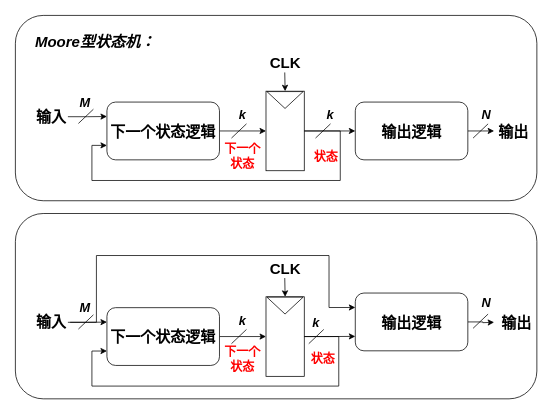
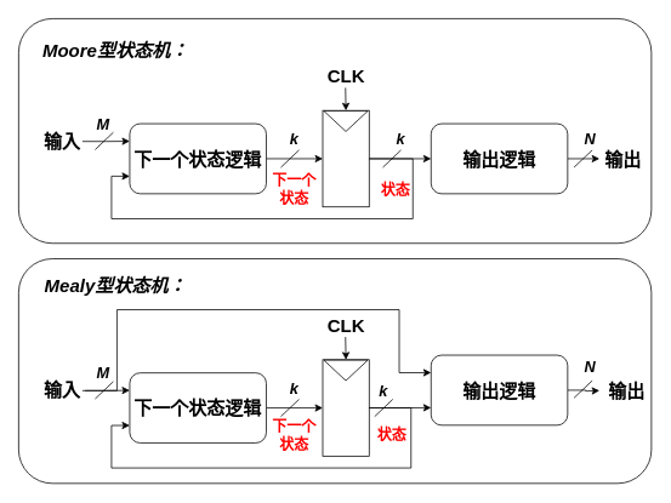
  <mxCell id="0" />
  <mxCell id="1" parent="0" />
  <mxCell id="2" value="" style="rounded=1;whiteSpace=wrap;html=1;" vertex="1" parent="1"><mxGeometry x="20" y="284" width="695" height="247" as="geometry" /></mxCell>
  <mxCell id="3" value="" style="rounded=1;whiteSpace=wrap;html=1;" vertex="1" parent="1"><mxGeometry x="20" y="20" width="695" height="247" as="geometry" /></mxCell>
  <mxCell id="4" style="edgeStyle=orthogonalEdgeStyle;rounded=0;orthogonalLoop=1;jettySize=auto;html=1;" edge="1" parent="1" source="5" target="7"><mxGeometry relative="1" as="geometry" /></mxCell>
  <mxCell id="5" value="&lt;font style=&quot;font-size: 20px&quot;&gt;&lt;b&gt;下一个状态逻辑&lt;/b&gt;&lt;/font&gt;" style="rounded=1;whiteSpace=wrap;html=1;" vertex="1" parent="1"><mxGeometry x="142" y="135.5" width="150" height="77" as="geometry" /></mxCell>
  <mxCell id="6" value="" style="group" vertex="1" connectable="0" parent="1"><mxGeometry x="354" y="121" width="51" height="106" as="geometry" /></mxCell>
  <mxCell id="7" value="" style="rounded=0;whiteSpace=wrap;html=1;" vertex="1" parent="6"><mxGeometry width="51" height="106" as="geometry" /></mxCell>
  <mxCell id="8" style="edgeStyle=orthogonalEdgeStyle;rounded=0;orthogonalLoop=1;jettySize=auto;html=1;entryX=0.5;entryY=0;entryDx=0;entryDy=0;" edge="1" parent="6" target="7"><mxGeometry relative="1" as="geometry"><mxPoint x="25" y="-25" as="sourcePoint" /></mxGeometry></mxCell>
  <mxCell id="9" value="" style="triangle;whiteSpace=wrap;html=1;rotation=90;" vertex="1" parent="6"><mxGeometry x="14.12" y="-12.37" width="22.5" height="48.25" as="geometry" /></mxCell>
  <mxCell id="10" style="edgeStyle=orthogonalEdgeStyle;rounded=0;orthogonalLoop=1;jettySize=auto;html=1;" edge="1" parent="1" source="11"><mxGeometry relative="1" as="geometry"><mxPoint x="658" y="174" as="targetPoint" /></mxGeometry></mxCell>
  <mxCell id="11" value="&lt;font style=&quot;font-size: 20px&quot;&gt;&lt;b&gt;输出逻辑&lt;/b&gt;&lt;/font&gt;" style="rounded=1;whiteSpace=wrap;html=1;" vertex="1" parent="1"><mxGeometry x="473" y="135.5" width="150" height="77" as="geometry" /></mxCell>
  <mxCell id="12" style="edgeStyle=orthogonalEdgeStyle;rounded=0;orthogonalLoop=1;jettySize=auto;html=1;entryX=0;entryY=0.5;entryDx=0;entryDy=0;" edge="1" parent="1" source="7" target="11"><mxGeometry relative="1" as="geometry" /></mxCell>
  <mxCell id="13" style="edgeStyle=orthogonalEdgeStyle;rounded=0;orthogonalLoop=1;jettySize=auto;html=1;entryX=0;entryY=0.75;entryDx=0;entryDy=0;exitX=1;exitY=0.5;exitDx=0;exitDy=0;" edge="1" parent="1" source="7" target="5"><mxGeometry relative="1" as="geometry"><Array as="points"><mxPoint x="453" y="174" /><mxPoint x="453" y="240" /><mxPoint x="122" y="240" /><mxPoint x="122" y="193" /></Array></mxGeometry></mxCell>
  <mxCell id="14" style="edgeStyle=orthogonalEdgeStyle;rounded=0;orthogonalLoop=1;jettySize=auto;html=1;entryX=0;entryY=0.25;entryDx=0;entryDy=0;" edge="1" parent="1" target="5"><mxGeometry relative="1" as="geometry"><mxPoint x="90" y="155" as="sourcePoint" /><Array as="points"><mxPoint x="116" y="155" /><mxPoint x="116" y="155" /></Array></mxGeometry></mxCell>
  <mxCell id="15" value="&lt;span style=&quot;font-size: 20px&quot;&gt;&lt;b&gt;输入&lt;/b&gt;&lt;/span&gt;" style="text;html=1;strokeColor=none;fillColor=none;align=center;verticalAlign=middle;whiteSpace=wrap;rounded=0;" vertex="1" parent="1"><mxGeometry x="43" y="144" width="50" height="20" as="geometry" /></mxCell>
  <mxCell id="16" value="&lt;span style=&quot;font-size: 20px&quot;&gt;&lt;b&gt;输出&lt;/b&gt;&lt;/span&gt;" style="text;html=1;strokeColor=none;fillColor=none;align=center;verticalAlign=middle;whiteSpace=wrap;rounded=0;" vertex="1" parent="1"><mxGeometry x="659" y="164" width="50" height="20" as="geometry" /></mxCell>
  <mxCell id="17" value="&lt;span style=&quot;font-size: 20px&quot;&gt;&lt;b&gt;CLK&lt;/b&gt;&lt;/span&gt;" style="text;html=1;strokeColor=none;fillColor=none;align=center;verticalAlign=middle;whiteSpace=wrap;rounded=0;" vertex="1" parent="1"><mxGeometry x="355" y="73" width="50" height="20" as="geometry" /></mxCell>
  <mxCell id="18" value="" style="endArrow=none;html=1;" edge="1" parent="1"><mxGeometry width="50" height="50" relative="1" as="geometry"><mxPoint x="308" y="183.5" as="sourcePoint" /><mxPoint x="328" y="164.5" as="targetPoint" /></mxGeometry></mxCell>
  <mxCell id="19" value="" style="endArrow=none;html=1;" edge="1" parent="1"><mxGeometry width="50" height="50" relative="1" as="geometry"><mxPoint x="420" y="183.5" as="sourcePoint" /><mxPoint x="440" y="164.5" as="targetPoint" /></mxGeometry></mxCell>
  <mxCell id="20" value="" style="endArrow=none;html=1;" edge="1" parent="1"><mxGeometry width="50" height="50" relative="1" as="geometry"><mxPoint x="104" y="164" as="sourcePoint" /><mxPoint x="124" y="145" as="targetPoint" /></mxGeometry></mxCell>
  <mxCell id="21" value="" style="endArrow=none;html=1;" edge="1" parent="1"><mxGeometry width="50" height="50" relative="1" as="geometry"><mxPoint x="630" y="183.5" as="sourcePoint" /><mxPoint x="650" y="164.5" as="targetPoint" /></mxGeometry></mxCell>
  <mxCell id="22" value="&lt;b&gt;&lt;i&gt;&lt;font style=&quot;font-size: 17px&quot;&gt;M&lt;/font&gt;&lt;/i&gt;&lt;/b&gt;" style="text;html=1;strokeColor=none;fillColor=none;align=center;verticalAlign=middle;whiteSpace=wrap;rounded=0;" vertex="1" parent="1"><mxGeometry x="88" y="127" width="50" height="20" as="geometry" /></mxCell>
  <mxCell id="23" value="&lt;span style=&quot;font-size: 17px&quot;&gt;&lt;b&gt;&lt;i&gt;k&lt;/i&gt;&lt;/b&gt;&lt;/span&gt;" style="text;html=1;strokeColor=none;fillColor=none;align=center;verticalAlign=middle;whiteSpace=wrap;rounded=0;" vertex="1" parent="1"><mxGeometry x="298" y="144" width="50" height="20" as="geometry" /></mxCell>
  <mxCell id="24" value="&lt;span style=&quot;font-size: 17px&quot;&gt;&lt;b&gt;&lt;i&gt;k&lt;/i&gt;&lt;/b&gt;&lt;/span&gt;" style="text;html=1;strokeColor=none;fillColor=none;align=center;verticalAlign=middle;whiteSpace=wrap;rounded=0;" vertex="1" parent="1"><mxGeometry x="415" y="144" width="50" height="20" as="geometry" /></mxCell>
  <mxCell id="25" value="&lt;span style=&quot;font-size: 17px&quot;&gt;&lt;b&gt;&lt;i&gt;N&lt;/i&gt;&lt;/b&gt;&lt;/span&gt;" style="text;html=1;strokeColor=none;fillColor=none;align=center;verticalAlign=middle;whiteSpace=wrap;rounded=0;" vertex="1" parent="1"><mxGeometry x="623" y="144" width="50" height="20" as="geometry" /></mxCell>
  <mxCell id="26" style="edgeStyle=orthogonalEdgeStyle;rounded=0;orthogonalLoop=1;jettySize=auto;html=1;" edge="1" source="27" target="29" parent="1"><mxGeometry relative="1" as="geometry" /></mxCell>
  <mxCell id="27" value="&lt;font style=&quot;font-size: 20px&quot;&gt;&lt;b&gt;下一个状态逻辑&lt;/b&gt;&lt;/font&gt;" style="rounded=1;whiteSpace=wrap;html=1;" vertex="1" parent="1"><mxGeometry x="142" y="409.5" width="150" height="77" as="geometry" /></mxCell>
  <mxCell id="28" value="" style="group" vertex="1" connectable="0" parent="1"><mxGeometry x="354" y="395" width="51" height="106" as="geometry" /></mxCell>
  <mxCell id="29" value="" style="rounded=0;whiteSpace=wrap;html=1;" vertex="1" parent="28"><mxGeometry width="51" height="106" as="geometry" /></mxCell>
  <mxCell id="30" style="edgeStyle=orthogonalEdgeStyle;rounded=0;orthogonalLoop=1;jettySize=auto;html=1;entryX=0.5;entryY=0;entryDx=0;entryDy=0;" edge="1" parent="28" target="29"><mxGeometry relative="1" as="geometry"><mxPoint x="25" y="-25" as="sourcePoint" /></mxGeometry></mxCell>
  <mxCell id="31" value="" style="triangle;whiteSpace=wrap;html=1;rotation=90;" vertex="1" parent="28"><mxGeometry x="14.12" y="-12.37" width="22.5" height="48.25" as="geometry" /></mxCell>
  <mxCell id="32" style="edgeStyle=orthogonalEdgeStyle;rounded=0;orthogonalLoop=1;jettySize=auto;html=1;" edge="1" source="33" parent="1"><mxGeometry relative="1" as="geometry"><mxPoint x="658" y="429" as="targetPoint" /></mxGeometry></mxCell>
  <mxCell id="33" value="&lt;font style=&quot;font-size: 20px&quot;&gt;&lt;b&gt;输出逻辑&lt;/b&gt;&lt;/font&gt;" style="rounded=1;whiteSpace=wrap;html=1;" vertex="1" parent="1"><mxGeometry x="473" y="390" width="150" height="77" as="geometry" /></mxCell>
  <mxCell id="34" style="edgeStyle=orthogonalEdgeStyle;rounded=0;orthogonalLoop=1;jettySize=auto;html=1;entryX=0;entryY=0.75;entryDx=0;entryDy=0;" edge="1" source="29" target="33" parent="1"><mxGeometry relative="1" as="geometry" /></mxCell>
  <mxCell id="35" style="edgeStyle=orthogonalEdgeStyle;rounded=0;orthogonalLoop=1;jettySize=auto;html=1;entryX=0;entryY=0.75;entryDx=0;entryDy=0;exitX=1;exitY=0.5;exitDx=0;exitDy=0;" edge="1" source="29" target="27" parent="1"><mxGeometry relative="1" as="geometry"><Array as="points"><mxPoint x="451" y="448" /><mxPoint x="451" y="514" /><mxPoint x="122" y="514" /><mxPoint x="122" y="467" /></Array></mxGeometry></mxCell>
  <mxCell id="36" style="edgeStyle=orthogonalEdgeStyle;rounded=0;orthogonalLoop=1;jettySize=auto;html=1;entryX=0;entryY=0.25;entryDx=0;entryDy=0;" edge="1" target="27" parent="1"><mxGeometry relative="1" as="geometry"><mxPoint x="90" y="429" as="sourcePoint" /><Array as="points"><mxPoint x="116" y="429" /><mxPoint x="116" y="429" /></Array></mxGeometry></mxCell>
  <mxCell id="37" value="" style="edgeStyle=orthogonalEdgeStyle;rounded=0;orthogonalLoop=1;jettySize=auto;html=1;entryX=0;entryY=0.25;entryDx=0;entryDy=0;" edge="1" parent="1" target="33"><mxGeometry relative="1" as="geometry"><mxPoint x="93" y="429" as="sourcePoint" /><Array as="points"><mxPoint x="128" y="429" /><mxPoint x="128" y="340" /><mxPoint x="438" y="340" /><mxPoint x="438" y="409" /><mxPoint x="473" y="409" /></Array></mxGeometry></mxCell>
  <mxCell id="38" value="&lt;span style=&quot;font-size: 20px&quot;&gt;&lt;b&gt;输入&lt;/b&gt;&lt;/span&gt;" style="text;html=1;strokeColor=none;fillColor=none;align=center;verticalAlign=middle;whiteSpace=wrap;rounded=0;" vertex="1" parent="1"><mxGeometry x="43" y="418" width="50" height="20" as="geometry" /></mxCell>
  <mxCell id="39" value="&lt;span style=&quot;font-size: 20px&quot;&gt;&lt;b&gt;输出&lt;/b&gt;&lt;/span&gt;" style="text;html=1;strokeColor=none;fillColor=none;align=center;verticalAlign=middle;whiteSpace=wrap;rounded=0;" vertex="1" parent="1"><mxGeometry x="663" y="418.5" width="50" height="20" as="geometry" /></mxCell>
  <mxCell id="40" value="&lt;span style=&quot;font-size: 20px&quot;&gt;&lt;b&gt;CLK&lt;/b&gt;&lt;/span&gt;" style="text;html=1;strokeColor=none;fillColor=none;align=center;verticalAlign=middle;whiteSpace=wrap;rounded=0;" vertex="1" parent="1"><mxGeometry x="355" y="347" width="50" height="20" as="geometry" /></mxCell>
  <mxCell id="41" value="" style="endArrow=none;html=1;" edge="1" parent="1"><mxGeometry width="50" height="50" relative="1" as="geometry"><mxPoint x="308" y="457.5" as="sourcePoint" /><mxPoint x="328" y="438.5" as="targetPoint" /></mxGeometry></mxCell>
  <mxCell id="42" value="" style="endArrow=none;html=1;" edge="1" parent="1"><mxGeometry width="50" height="50" relative="1" as="geometry"><mxPoint x="411" y="457.5" as="sourcePoint" /><mxPoint x="431" y="438.5" as="targetPoint" /></mxGeometry></mxCell>
  <mxCell id="43" value="" style="endArrow=none;html=1;" edge="1" parent="1"><mxGeometry width="50" height="50" relative="1" as="geometry"><mxPoint x="104" y="438" as="sourcePoint" /><mxPoint x="124" y="419" as="targetPoint" /></mxGeometry></mxCell>
  <mxCell id="44" value="" style="endArrow=none;html=1;" edge="1" parent="1"><mxGeometry width="50" height="50" relative="1" as="geometry"><mxPoint x="630" y="437" as="sourcePoint" /><mxPoint x="650" y="418" as="targetPoint" /></mxGeometry></mxCell>
  <mxCell id="45" value="&lt;b&gt;&lt;i&gt;&lt;font style=&quot;font-size: 17px&quot;&gt;M&lt;/font&gt;&lt;/i&gt;&lt;/b&gt;" style="text;html=1;strokeColor=none;fillColor=none;align=center;verticalAlign=middle;whiteSpace=wrap;rounded=0;" vertex="1" parent="1"><mxGeometry x="88" y="401" width="50" height="20" as="geometry" /></mxCell>
  <mxCell id="46" value="&lt;span style=&quot;font-size: 17px&quot;&gt;&lt;b&gt;&lt;i&gt;k&lt;/i&gt;&lt;/b&gt;&lt;/span&gt;" style="text;html=1;strokeColor=none;fillColor=none;align=center;verticalAlign=middle;whiteSpace=wrap;rounded=0;" vertex="1" parent="1"><mxGeometry x="298" y="418" width="50" height="20" as="geometry" /></mxCell>
  <mxCell id="47" value="&lt;span style=&quot;font-size: 17px&quot;&gt;&lt;b&gt;&lt;i&gt;k&lt;/i&gt;&lt;/b&gt;&lt;/span&gt;" style="text;html=1;strokeColor=none;fillColor=none;align=center;verticalAlign=middle;whiteSpace=wrap;rounded=0;" vertex="1" parent="1"><mxGeometry x="396" y="421" width="50" height="20" as="geometry" /></mxCell>
  <mxCell id="48" value="&lt;span style=&quot;font-size: 17px&quot;&gt;&lt;b&gt;&lt;i&gt;N&lt;/i&gt;&lt;/b&gt;&lt;/span&gt;" style="text;html=1;strokeColor=none;fillColor=none;align=center;verticalAlign=middle;whiteSpace=wrap;rounded=0;" vertex="1" parent="1"><mxGeometry x="623" y="394" width="50" height="20" as="geometry" /></mxCell>
  <mxCell id="49" value="&lt;span style=&quot;font-size: 20px&quot;&gt;&lt;b&gt;&lt;i&gt;Moore型状态机：&lt;/i&gt;&lt;/b&gt;&lt;/span&gt;" style="text;html=1;strokeColor=none;fillColor=none;align=center;verticalAlign=middle;whiteSpace=wrap;rounded=0;" vertex="1" parent="1"><mxGeometry x="43" y="45" width="167" height="20" as="geometry" /></mxCell>
+ <mxCell id="50" value="&lt;span style=&quot;font-size: 20px&quot;&gt;&lt;b&gt;&lt;i&gt;Mealy型状态机：&lt;/i&gt;&lt;/b&gt;&lt;/span&gt;" style="text;html=1;strokeColor=none;fillColor=none;align=center;verticalAlign=middle;whiteSpace=wrap;rounded=0;" vertex="1" parent="1"><mxGeometry x="43" y="303" width="167" height="20" as="geometry" /></mxCell>
  <mxCell id="51" value="&lt;b&gt;&lt;font style=&quot;font-size: 16px&quot; color=&quot;#ff0000&quot;&gt;下一个状态&lt;/font&gt;&lt;/b&gt;" style="text;html=1;strokeColor=none;fillColor=none;align=center;verticalAlign=middle;whiteSpace=wrap;rounded=0;" vertex="1" parent="1"><mxGeometry x="294" y="198" width="58" height="20" as="geometry" /></mxCell>
  <mxCell id="52" value="&lt;b&gt;&lt;font style=&quot;font-size: 16px&quot; color=&quot;#ff0000&quot;&gt;状态&lt;/font&gt;&lt;/b&gt;" style="text;html=1;strokeColor=none;fillColor=none;align=center;verticalAlign=middle;whiteSpace=wrap;rounded=0;" vertex="1" parent="1"><mxGeometry x="405" y="198" width="58" height="20" as="geometry" /></mxCell>
  <mxCell id="53" value="&lt;b&gt;&lt;font style=&quot;font-size: 16px&quot; color=&quot;#ff0000&quot;&gt;状态&lt;/font&gt;&lt;/b&gt;" style="text;html=1;strokeColor=none;fillColor=none;align=center;verticalAlign=middle;whiteSpace=wrap;rounded=0;" vertex="1" parent="1"><mxGeometry x="401" y="468" width="58" height="20" as="geometry" /></mxCell>
  <mxCell id="54" value="&lt;b&gt;&lt;font style=&quot;font-size: 16px&quot; color=&quot;#ff0000&quot;&gt;下一个状态&lt;/font&gt;&lt;/b&gt;" style="text;html=1;strokeColor=none;fillColor=none;align=center;verticalAlign=middle;whiteSpace=wrap;rounded=0;" vertex="1" parent="1"><mxGeometry x="294" y="468" width="58" height="20" as="geometry" /></mxCell>
